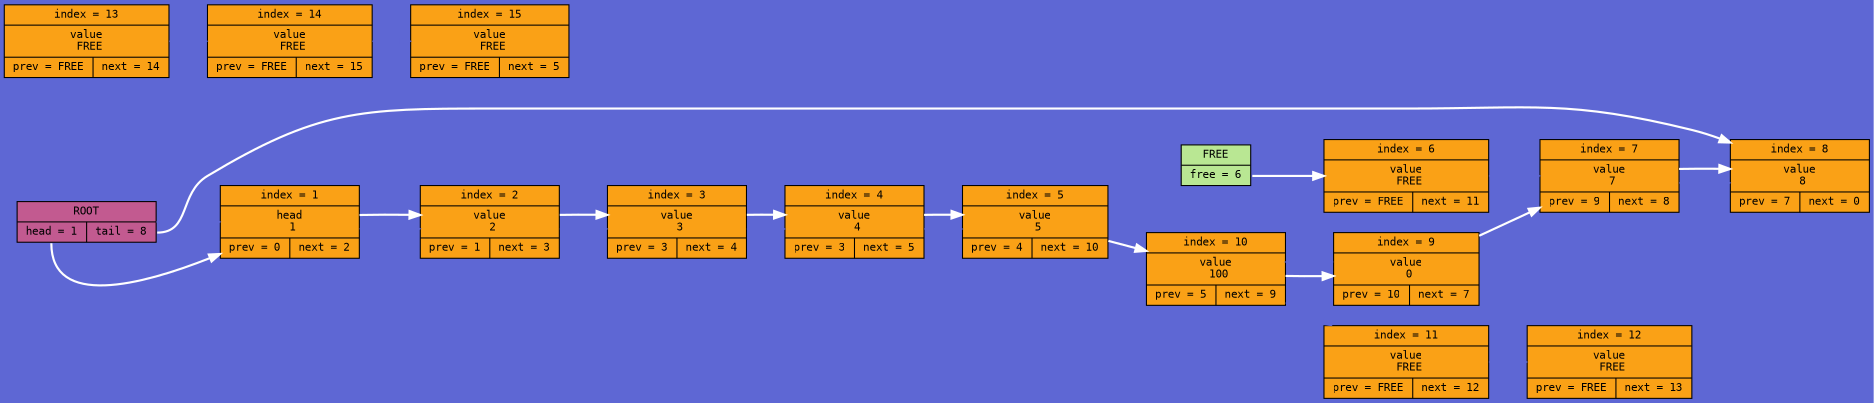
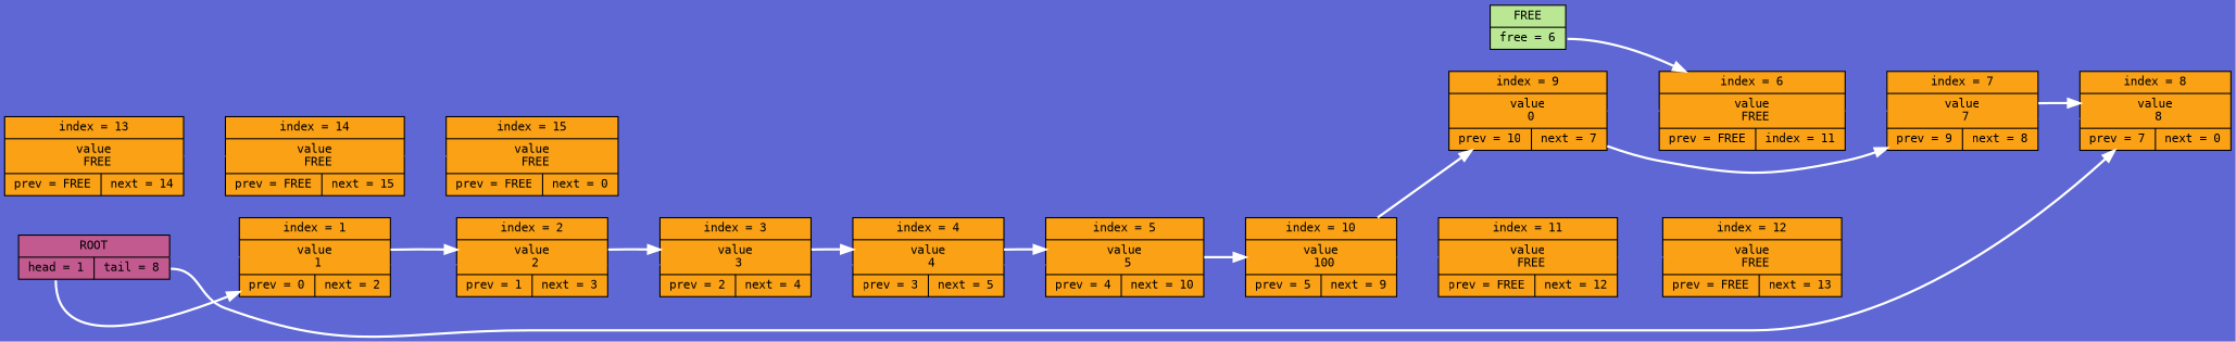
  digraph {
    bgcolor="#5e67d4"
    fontname="DejaVu Sans Mono"
    rankdir=LR
    node [color="#000000" fillcolor="#faa116" fontname="DejaVu Sans Mono" fontsize=10 shape=record style=filled]
    edge [color="#5e67d4" fontname="DejaVu Sans Mono" weight=10000000]
    n1 [fillcolor="#c25a90" label="ROOT|{<head>head = 1|<tail>tail = 8}"]
-   n2 [label="index = 1|head\n 1|{prev = 0|next = 2}"]
+   n2 [label="index = 1|value\n 1|{prev = 0|next = 2}"]
    n3 [label="index = 8|value\n 8|{prev = 7|next = 0}"]
    n4 [label="index = 2|value\n 2|{prev = 1|next = 3}"]
    n5 [fillcolor="#b9e793" label="FREE|<free>free = 6"]
-   n6 [label="index = 6|value\n FREE|{prev = FREE|next = 11}"]
+   n6 [label="index = 6|value\n FREE|{prev = FREE|index = 11}"]
    n7 [label="index = 7|value\n 7|{prev = 9|next = 8}"]
-   n8 [label="index = 3|value\n 3|{prev = 3|next = 4}"]
+   n8 [label="index = 3|value\n 3|{prev = 2|next = 4}"]
    n9 [label="index = 4|value\n 4|{prev = 3|next = 5}"]
    n10 [label="index = 5|value\n 5|{prev = 4|next = 10}"]
    n11 [label="index = 10|value\n 100|{prev = 5|next = 9}"]
    n12 [label="index = 9|value\n 0|{prev = 10|next = 7}"]
    n13 [label="index = 11|value\n FREE|{prev = FREE|next = 12}"]
    n14 [label="index = 12|value\n FREE|{prev = FREE|next = 13}"]
    n15 [label="index = 13|value\n FREE|{prev = FREE|next = 14}"]
    n16 [label="index = 14|value\n FREE|{prev = FREE|next = 15}"]
-   n17 [label="index = 15|value\n FREE|{prev = FREE|next = 5}"]
+   n17 [label="index = 15|value\n FREE|{prev = FREE|next = 0}"]
    n1 -> n2
    n1 -> n2 [color=white style=bold tailport=head weight=""]
    n1 -> n3 [color=white style=bold tailport=tail weight=""]
    n2 -> n4
    n2 -> n4 [color=white style=bold weight=""]
    n4 -> n8
    n4 -> n8 [color=white style=bold weight=""]
    n5 -> n6 [color=white style=bold tailport=free weight=""]
    n6 -> n7
    n7 -> n3
    n7 -> n3 [color=white style=bold weight=""]
    n8 -> n9
    n8 -> n9 [color=white style=bold weight=""]
    n9 -> n10
    n9 -> n10 [color=white style=bold weight=""]
    n10 -> n11 [color=white style=bold weight=""]
    n11 -> n12 [color=white style=bold weight=""]
    n11 -> n13
    n12 -> n7 [color=white style=bold weight=""]
-   n12 -> n11
+   n12 -> n6
    n13 -> n14
    n15 -> n16
    n16 -> n17
  }
